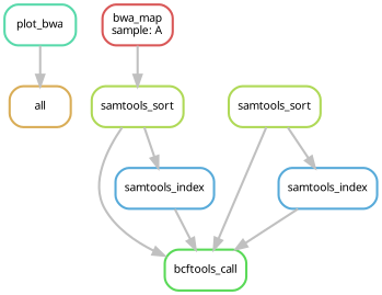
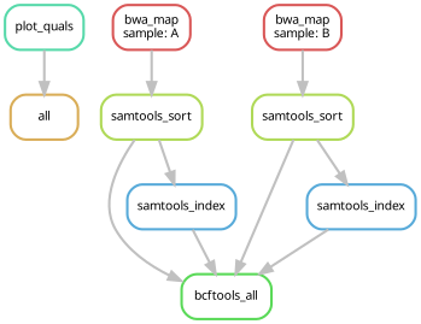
  digraph {
    bgcolor=white
    node [color="0.22 0.6 0.85" fontname=sans fontsize=10 penwidth=2 shape=box style=rounded]
    edge [color=grey penwidth=2]
    n1 [color="0.11 0.6 0.85" label=all]
-   n2 [color="0.44 0.6 0.85" label=plot_bwa]
-   n3 [color="0.33 0.6 0.85" label=bcftools_call]
+   n2 [color="0.44 0.6 0.85" label=plot_quals]
+   n3 [color="0.33 0.6 0.85" label=bcftools_all]
    n4 [label=samtools_sort]
    n5 [color="0.56 0.6 0.85" label=samtools_index]
    n6 [color="0.00 0.6 0.85" label="bwa_map\nsample: A"]
    n7 [label=samtools_sort]
    n8 [color="0.56 0.6 0.85" label=samtools_index]
+   n9 [color="0.00 0.6 0.85" label="bwa_map\nsample: B"]
    n2 -> n1
    n4 -> n3
    n4 -> n5
    n5 -> n3
    n6 -> n4
    n7 -> n3
    n7 -> n8
    n8 -> n3
+   n9 -> n7
  }
